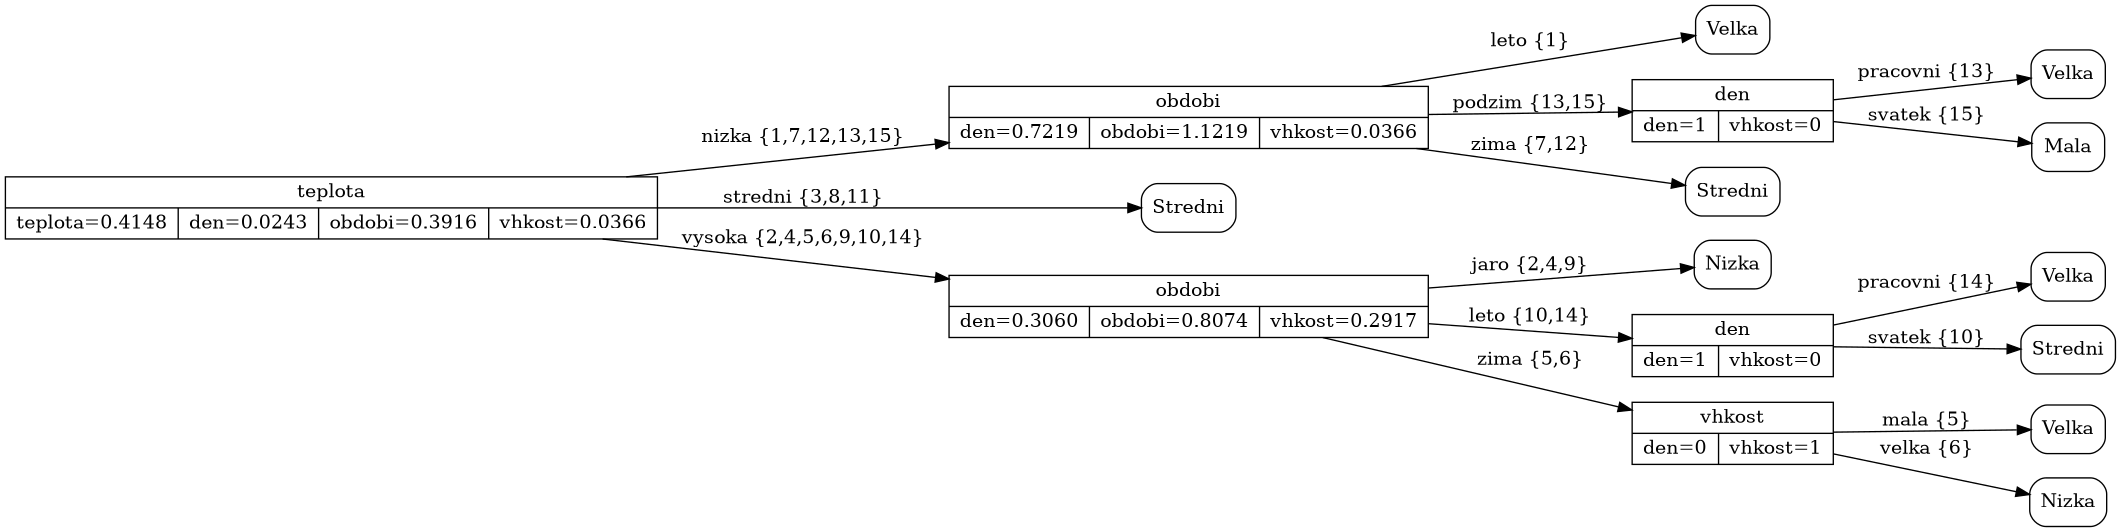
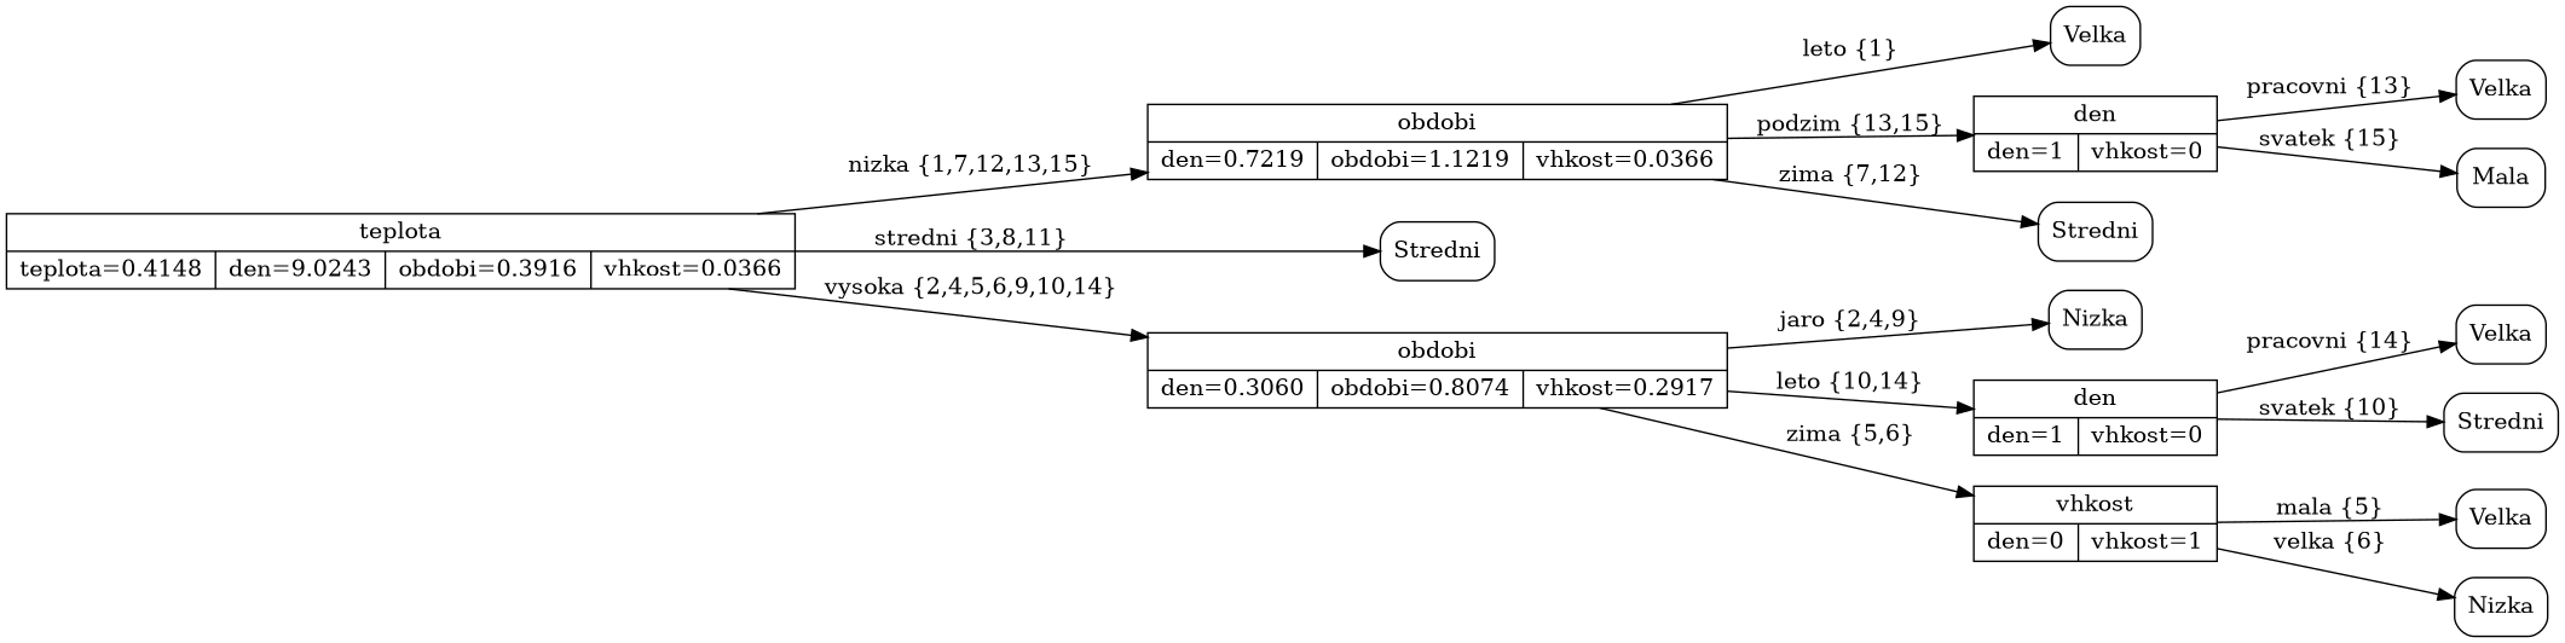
  digraph {
    rankdir=LR
    node [shape=box style=rounded]
-   n1 [label="teplota|{teplota=0.4148|den=0.0243|obdobi=0.3916|vhkost=0.0366}" shape=record style=""]
+   n1 [label="teplota|{teplota=0.4148|den=9.0243|obdobi=0.3916|vhkost=0.0366}" shape=record style=""]
    n2 [label="obdobi|{den=0.7219|obdobi=1.1219|vhkost=0.0366}" shape=record style=""]
    n3 [label=Stredni]
    n4 [label="obdobi|{den=0.3060|obdobi=0.8074|vhkost=0.2917}" shape=record style=""]
    n5 [label=Velka]
    n6 [label="den|{den=1|vhkost=0}" shape=record style=""]
    n7 [label=Stredni]
    n8 [label=Velka]
    n9 [label=Mala]
    n10 [label=Nizka]
    n11 [label="den|{den=1|vhkost=0}" shape=record style=""]
    n12 [label="vhkost|{den=0|vhkost=1}" shape=record style=""]
    n13 [label=Velka]
    n14 [label=Stredni]
    n15 [label=Velka]
    n16 [label=Nizka]
    n1 -> n2 [label="nizka {1,7,12,13,15}"]
    n1 -> n3 [label="stredni {3,8,11}"]
    n1 -> n4 [label="vysoka {2,4,5,6,9,10,14}"]
    n2 -> n5 [label="leto {1}"]
    n2 -> n6 [label="podzim {13,15}"]
    n2 -> n7 [label="zima {7,12}"]
    n4 -> n10 [label="jaro {2,4,9}"]
    n4 -> n11 [label="leto {10,14}"]
    n4 -> n12 [label="zima {5,6}"]
    n6 -> n8 [label="pracovni {13}"]
    n6 -> n9 [label="svatek {15}"]
    n11 -> n13 [label="pracovni {14}"]
    n11 -> n14 [label="svatek {10}"]
    n12 -> n15 [label="mala {5}"]
    n12 -> n16 [label="velka {6}"]
  }
